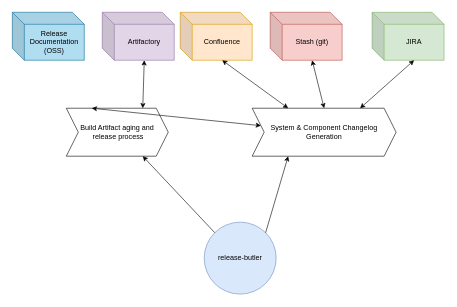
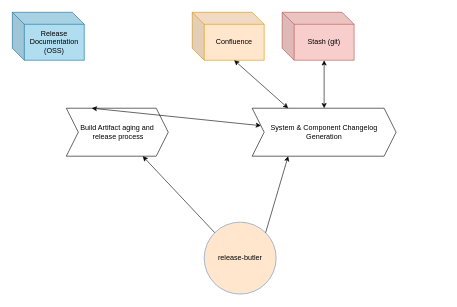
  <mxCell id="0" />
  <mxCell id="1" parent="0" />
- <mxCell id="2" value="release-butler" style="ellipse;whiteSpace=wrap;html=1;aspect=fixed;fillColor=#dae8fc;strokeColor=#6c8ebf;" parent="1" vertex="1"><mxGeometry x="340" y="370" width="120" height="120" as="geometry" /></mxCell>
- <mxCell id="3" value="JIRA" style="shape=cube;whiteSpace=wrap;html=1;boundedLbl=1;backgroundOutline=1;darkOpacity=0.05;darkOpacity2=0.1;fillColor=#d5e8d4;strokeColor=#82b366;" parent="1" vertex="1"><mxGeometry x="620" y="20" width="120" height="80" as="geometry" /></mxCell>
- <mxCell id="4" value="Confluence" style="shape=cube;whiteSpace=wrap;html=1;boundedLbl=1;backgroundOutline=1;darkOpacity=0.05;darkOpacity2=0.1;fillColor=#ffe6cc;strokeColor=#d79b00;" parent="1" vertex="1"><mxGeometry x="300" y="20" width="120" height="80" as="geometry" /></mxCell>
- <mxCell id="5" value="Stash (git)" style="shape=cube;whiteSpace=wrap;html=1;boundedLbl=1;backgroundOutline=1;darkOpacity=0.05;darkOpacity2=0.1;fillColor=#f8cecc;strokeColor=#b85450;" parent="1" vertex="1"><mxGeometry x="450" y="20" width="120" height="80" as="geometry" /></mxCell>
+ <mxCell id="2" value="release-butler" style="ellipse;whiteSpace=wrap;html=1;aspect=fixed;fillColor=#ffe6cc;strokeColor=#6c8ebf;" parent="1" vertex="1"><mxGeometry x="340" y="370" width="120" height="120" as="geometry" /></mxCell>
+ <mxCell id="4" value="Confluence" style="shape=cube;whiteSpace=wrap;html=1;boundedLbl=1;backgroundOutline=1;darkOpacity=0.05;darkOpacity2=0.1;fillColor=#ffe6cc;strokeColor=#d79b00;" parent="1" vertex="1"><mxGeometry x="320" y="20" width="120" height="80" as="geometry" /></mxCell>
+ <mxCell id="5" value="Stash (git)" style="shape=cube;whiteSpace=wrap;html=1;boundedLbl=1;backgroundOutline=1;darkOpacity=0.05;darkOpacity2=0.1;fillColor=#f8cecc;strokeColor=#b85450;" parent="1" vertex="1"><mxGeometry x="470" y="20" width="120" height="80" as="geometry" /></mxCell>
  <mxCell id="6" value="&lt;div&gt;Build Artifact aging and&lt;/div&gt;&lt;div&gt;&amp;nbsp;release process&lt;/div&gt;" style="shape=step;perimeter=stepPerimeter;whiteSpace=wrap;html=1;fixedSize=1;" parent="1" vertex="1"><mxGeometry x="110" y="180" width="170" height="80" as="geometry" /></mxCell>
- <mxCell id="7" value="Artifactory" style="shape=cube;whiteSpace=wrap;html=1;boundedLbl=1;backgroundOutline=1;darkOpacity=0.05;darkOpacity2=0.1;fillColor=#e1d5e7;strokeColor=#9673a6;" parent="1" vertex="1"><mxGeometry x="170" y="20" width="120" height="80" as="geometry" /></mxCell>
  <mxCell id="8" value="System &amp;amp; Component Changelog Generation" style="shape=step;perimeter=stepPerimeter;whiteSpace=wrap;html=1;fixedSize=1;" parent="1" vertex="1"><mxGeometry x="420" y="180" width="240" height="80" as="geometry" /></mxCell>
  <mxCell id="9" value="" style="endArrow=classic;html=1;rounded=0;exitX=1;exitY=0;exitDx=0;exitDy=0;entryX=0.25;entryY=1;entryDx=0;entryDy=0;" parent="1" source="2" target="8" edge="1"><mxGeometry width="50" height="50" relative="1" as="geometry"><mxPoint x="440" y="260" as="sourcePoint" /><mxPoint x="490" y="210" as="targetPoint" /></mxGeometry></mxCell>
  <mxCell id="10" value="" style="endArrow=classic;html=1;rounded=0;exitX=0;exitY=0;exitDx=0;exitDy=0;entryX=0.75;entryY=1;entryDx=0;entryDy=0;" parent="1" source="2" target="6" edge="1"><mxGeometry width="50" height="50" relative="1" as="geometry"><mxPoint x="440" y="260" as="sourcePoint" /><mxPoint x="490" y="210" as="targetPoint" /></mxGeometry></mxCell>
- <mxCell id="11" value="" style="endArrow=classic;startArrow=classic;html=1;rounded=0;exitX=0.75;exitY=0;exitDx=0;exitDy=0;entryX=0;entryY=0;entryDx=70;entryDy=80;entryPerimeter=0;" parent="1" source="6" target="7" edge="1"><mxGeometry width="50" height="50" relative="1" as="geometry"><mxPoint x="120" y="190" as="sourcePoint" /><mxPoint x="170" y="140" as="targetPoint" /></mxGeometry></mxCell>
  <mxCell id="12" value="&lt;div&gt;Release Documentation&lt;/div&gt;&lt;div&gt;(OSS)&lt;br&gt;&lt;/div&gt;" style="shape=cube;whiteSpace=wrap;html=1;boundedLbl=1;backgroundOutline=1;darkOpacity=0.05;darkOpacity2=0.1;fillColor=#b1ddf0;strokeColor=#10739e;" parent="1" vertex="1"><mxGeometry x="20" y="20" width="120" height="80" as="geometry" /></mxCell>
  <mxCell id="13" value="" style="endArrow=classic;startArrow=classic;html=1;rounded=0;exitX=0.25;exitY=0;exitDx=0;exitDy=0;" parent="1" source="6" target="8" edge="1"><mxGeometry width="50" height="50" relative="1" as="geometry"><mxPoint x="30" y="220" as="sourcePoint" /><mxPoint x="80" y="170" as="targetPoint" /></mxGeometry></mxCell>
  <mxCell id="14" value="" style="endArrow=classic;startArrow=classic;html=1;rounded=0;exitX=0.25;exitY=0;exitDx=0;exitDy=0;entryX=0;entryY=0;entryDx=70;entryDy=80;entryPerimeter=0;" parent="1" source="8" target="4" edge="1"><mxGeometry width="50" height="50" relative="1" as="geometry"><mxPoint x="252.5" y="190" as="sourcePoint" /><mxPoint x="250" y="110" as="targetPoint" /></mxGeometry></mxCell>
  <mxCell id="15" value="" style="endArrow=classic;startArrow=classic;html=1;rounded=0;exitX=0.5;exitY=0;exitDx=0;exitDy=0;entryX=0;entryY=0;entryDx=70;entryDy=80;entryPerimeter=0;" parent="1" source="8" target="5" edge="1"><mxGeometry width="50" height="50" relative="1" as="geometry"><mxPoint x="262.5" y="200" as="sourcePoint" /><mxPoint x="260" y="120" as="targetPoint" /></mxGeometry></mxCell>
- <mxCell id="16" value="" style="endArrow=classic;startArrow=classic;html=1;rounded=0;exitX=0.75;exitY=0;exitDx=0;exitDy=0;entryX=0;entryY=0;entryDx=70;entryDy=80;entryPerimeter=0;" parent="1" source="8" target="3" edge="1"><mxGeometry width="50" height="50" relative="1" as="geometry"><mxPoint x="272.5" y="210" as="sourcePoint" /><mxPoint x="270" y="130" as="targetPoint" /></mxGeometry></mxCell>
